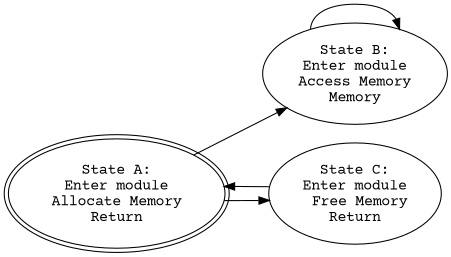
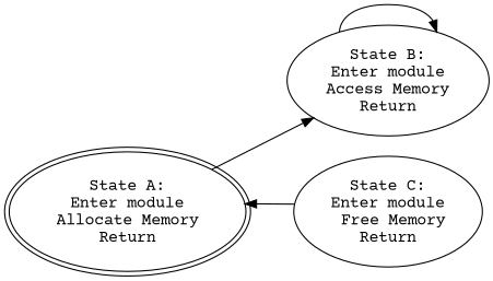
  digraph {
    fontname="Courier Prime"
    rankdir=LR
    node [fontname="Courier Prime"]
    edge [fontname="Courier Prime"]
    n1 [label="State A:\nEnter module\nAllocate Memory\nReturn" peripheries=2]
-   n2 [label="State B:\nEnter module\nAccess Memory\nMemory"]
+   n2 [label="State B:\nEnter module\nAccess Memory\nReturn"]
    n3 [label="State C:\nEnter module\nFree Memory\rReturn"]
    n1 -> n2
-   n1 -> n3
    n2 -> n2
    n3 -> n1
  }
